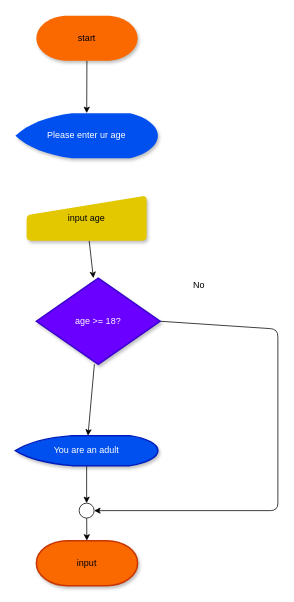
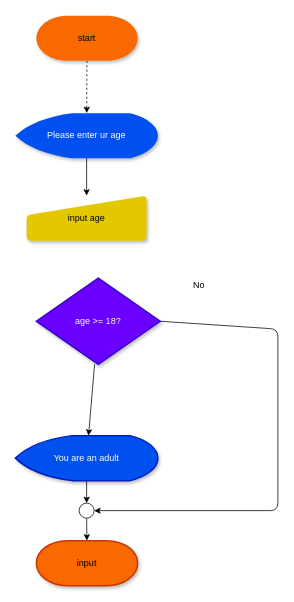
  <mxCell id="0" />
  <mxCell id="1" parent="0" />
- <mxCell id="2" value="" style="edgeStyle=none;html=1;" edge="1" parent="1" source="3" target="6"><mxGeometry relative="1" as="geometry" /></mxCell>
+ <mxCell id="2" value="" style="edgeStyle=none;html=1;dashed=1;" edge="1" parent="1" source="3" target="6"><mxGeometry relative="1" as="geometry" /></mxCell>
  <mxCell id="3" value="start" style="strokeWidth=2;html=1;shape=mxgraph.flowchart.terminator;whiteSpace=wrap;fillColor=#fa6800;fontColor=#000000;strokeColor=none;shadow=1;gradientColor=none;gradientDirection=radial;" vertex="1" parent="1"><mxGeometry x="48" y="20" width="135" height="60" as="geometry" /></mxCell>
  <mxCell id="4" value="input" style="strokeWidth=2;html=1;shape=mxgraph.flowchart.terminator;whiteSpace=wrap;fillColor=#fa6800;fontColor=#000000;strokeColor=#C73500;shadow=1;" vertex="1" parent="1"><mxGeometry x="48" y="720" width="135" height="60" as="geometry" /></mxCell>
+ <mxCell id="5" value="" style="edgeStyle=none;html=1;" edge="1" parent="1" source="6" target="8"><mxGeometry relative="1" as="geometry" /></mxCell>
  <mxCell id="6" value="Please enter ur age" style="strokeWidth=2;html=1;shape=mxgraph.flowchart.display;whiteSpace=wrap;fillColor=#0050ef;fontColor=#ffffff;strokeColor=none;shadow=1;" vertex="1" parent="1"><mxGeometry x="20" y="150" width="190" height="60" as="geometry" /></mxCell>
- <mxCell id="7" value="" style="edgeStyle=none;html=1;" edge="1" parent="1" source="8" target="11"><mxGeometry relative="1" as="geometry" /></mxCell>
  <mxCell id="8" value="input age" style="html=1;strokeWidth=2;shape=manualInput;whiteSpace=wrap;rounded=1;size=26;arcSize=11;fillColor=#e3c800;fontColor=#000000;strokeColor=none;shadow=1;" vertex="1" parent="1"><mxGeometry x="35" y="260" width="160" height="60" as="geometry" /></mxCell>
  <mxCell id="9" value="" style="edgeStyle=none;html=1;" edge="1" parent="1" source="11" target="13"><mxGeometry relative="1" as="geometry" /></mxCell>
  <mxCell id="10" style="edgeStyle=none;html=1;exitX=1;exitY=0.5;exitDx=0;exitDy=0;exitPerimeter=0;entryX=1;entryY=0.5;entryDx=0;entryDy=0;entryPerimeter=0;" edge="1" parent="1" source="11" target="15"><mxGeometry relative="1" as="geometry"><Array as="points"><mxPoint x="370" y="438" /><mxPoint x="370" y="680" /></Array></mxGeometry></mxCell>
  <mxCell id="11" value="age &amp;gt;= 18?" style="strokeWidth=2;html=1;shape=mxgraph.flowchart.decision;whiteSpace=wrap;fillColor=#6a00ff;fontColor=#ffffff;strokeColor=#3700CC;shadow=1;" vertex="1" parent="1"><mxGeometry x="48" y="370" width="165" height="115" as="geometry" /></mxCell>
  <mxCell id="12" value="" style="edgeStyle=none;html=1;" edge="1" parent="1" source="13" target="15"><mxGeometry relative="1" as="geometry" /></mxCell>
- <mxCell id="13" value="You are an adult" style="strokeWidth=2;html=1;shape=mxgraph.flowchart.display;whiteSpace=wrap;fillColor=#0050ef;fontColor=#ffffff;strokeColor=#001DBC;shadow=1;" vertex="1" parent="1"><mxGeometry x="20" y="580" width="190" height="40" as="geometry" /></mxCell>
+ <mxCell id="13" value="You are an adult" style="strokeWidth=2;html=1;shape=mxgraph.flowchart.display;whiteSpace=wrap;fillColor=#0050ef;fontColor=#ffffff;strokeColor=#001DBC;shadow=1;" vertex="1" parent="1"><mxGeometry x="20" y="580" width="190" height="60" as="geometry" /></mxCell>
  <mxCell id="14" value="" style="edgeStyle=none;html=1;" edge="1" parent="1" source="15" target="4"><mxGeometry relative="1" as="geometry" /></mxCell>
  <mxCell id="15" value="" style="verticalLabelPosition=bottom;verticalAlign=top;html=1;shape=mxgraph.flowchart.on-page_reference;" vertex="1" parent="1"><mxGeometry x="105" y="670" width="20" height="20" as="geometry" /></mxCell>
  <mxCell id="16" value="No" style="text;html=1;strokeColor=none;fillColor=none;align=center;verticalAlign=middle;whiteSpace=wrap;rounded=0;" vertex="1" parent="1"><mxGeometry x="235" y="365" width="60" height="30" as="geometry" /></mxCell>
